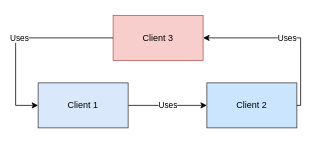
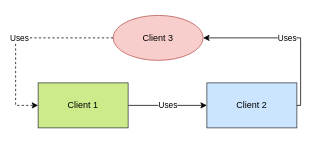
  <mxCell id="0" />
  <mxCell id="1" parent="0" />
  <mxCell id="2" value="Uses" style="edgeStyle=orthogonalEdgeStyle;rounded=0;orthogonalLoop=1;jettySize=auto;html=1;exitX=1;exitY=0.5;exitDx=0;exitDy=0;entryX=0;entryY=0.5;entryDx=0;entryDy=0;" parent="1" source="3" target="4" edge="1"><mxGeometry relative="1" as="geometry" /></mxCell>
- <mxCell id="3" value="Client 1" style="rounded=0;whiteSpace=wrap;html=1;fillColor=#dae8fc;strokeColor=#36393d;" parent="1" vertex="1"><mxGeometry x="50" y="110" width="120" height="60" as="geometry" /></mxCell>
+ <mxCell id="3" value="Client 1" style="rounded=0;whiteSpace=wrap;html=1;fillColor=#cdeb8b;strokeColor=#36393d;" parent="1" vertex="1"><mxGeometry x="50" y="110" width="120" height="60" as="geometry" /></mxCell>
  <mxCell id="4" value="Client 2" style="rounded=0;whiteSpace=wrap;html=1;fillColor=#cce5ff;strokeColor=#36393d;" parent="1" vertex="1"><mxGeometry x="275" y="110" width="120" height="60" as="geometry" /></mxCell>
- <mxCell id="5" value="Client 3" style="rounded=0;whiteSpace=wrap;html=1;fillColor=#f8cecc;strokeColor=#b85450;" vertex="1" parent="1"><mxGeometry x="150" y="20" width="120" height="60" as="geometry" /></mxCell>
+ <mxCell id="5" value="Client 3" style="ellipse;whiteSpace=wrap;html=1;fillColor=#f8cecc;strokeColor=#b85450;" vertex="1" parent="1"><mxGeometry x="150" y="20" width="120" height="60" as="geometry" /></mxCell>
  <mxCell id="6" value="Uses" style="endArrow=classic;html=1;rounded=0;exitX=1;exitY=0.5;exitDx=0;exitDy=0;entryX=1;entryY=0.5;entryDx=0;entryDy=0;" edge="1" parent="1" source="4" target="5"><mxGeometry width="50" height="50" relative="1" as="geometry"><mxPoint x="300" y="310" as="sourcePoint" /><mxPoint x="350" y="260" as="targetPoint" /><Array as="points"><mxPoint x="400" y="140" /><mxPoint x="400" y="50" /></Array></mxGeometry></mxCell>
- <mxCell id="7" value="Uses" style="endArrow=classic;html=1;rounded=0;exitX=0;exitY=0.5;exitDx=0;exitDy=0;entryX=0;entryY=0.5;entryDx=0;entryDy=0;" edge="1" parent="1" source="5" target="3"><mxGeometry width="50" height="50" relative="1" as="geometry"><mxPoint x="300" y="310" as="sourcePoint" /><mxPoint x="350" y="260" as="targetPoint" /><Array as="points"><mxPoint x="20" y="50" /><mxPoint x="20" y="140" /></Array></mxGeometry></mxCell>
+ <mxCell id="7" value="Uses" style="endArrow=classic;html=1;rounded=0;exitX=0;exitY=0.5;exitDx=0;exitDy=0;entryX=0;entryY=0.5;entryDx=0;entryDy=0;dashed=1;" edge="1" parent="1" source="5" target="3"><mxGeometry width="50" height="50" relative="1" as="geometry"><mxPoint x="300" y="310" as="sourcePoint" /><mxPoint x="350" y="260" as="targetPoint" /><Array as="points"><mxPoint x="20" y="50" /><mxPoint x="20" y="140" /></Array></mxGeometry></mxCell>
